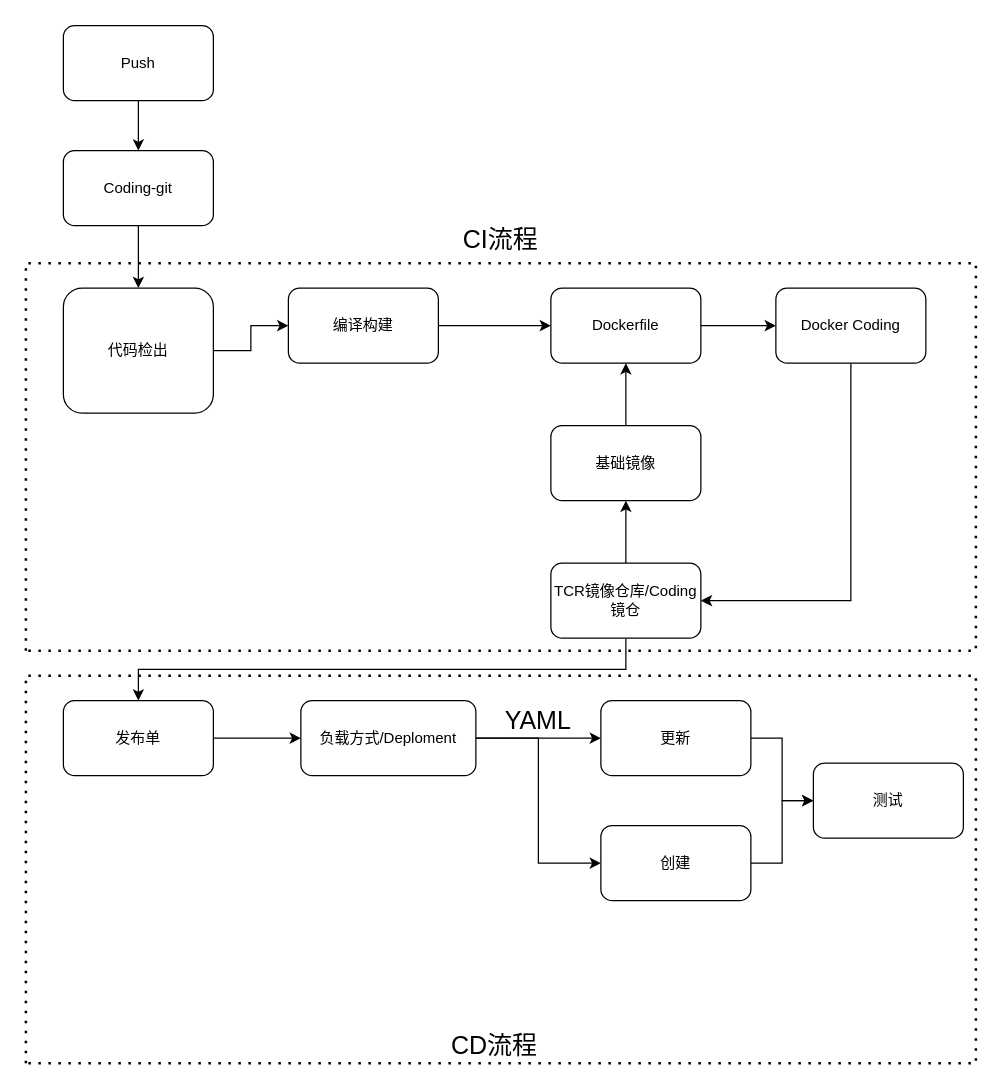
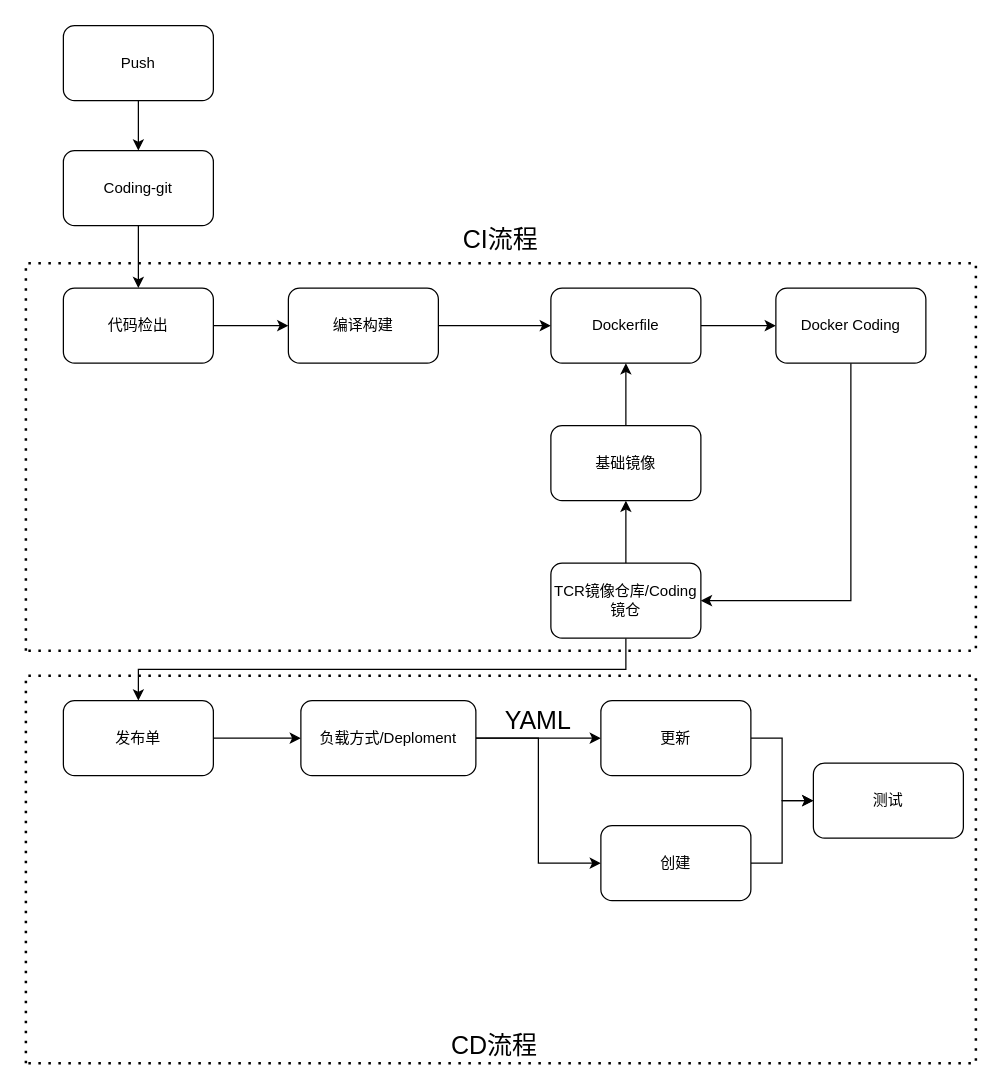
  <mxCell id="0" />
  <mxCell id="1" parent="0" />
  <mxCell id="2" style="edgeStyle=orthogonalEdgeStyle;rounded=0;orthogonalLoop=1;jettySize=auto;html=1;exitX=0.5;exitY=1;exitDx=0;exitDy=0;entryX=0.5;entryY=0;entryDx=0;entryDy=0;" edge="1" parent="1" source="3" target="7"><mxGeometry relative="1" as="geometry" /></mxCell>
  <mxCell id="3" value="Coding-git" style="rounded=1;whiteSpace=wrap;html=1;" vertex="1" parent="1"><mxGeometry x="50" y="120" width="120" height="60" as="geometry" /></mxCell>
  <mxCell id="4" style="edgeStyle=orthogonalEdgeStyle;rounded=0;orthogonalLoop=1;jettySize=auto;html=1;exitX=0.5;exitY=1;exitDx=0;exitDy=0;entryX=0.5;entryY=0;entryDx=0;entryDy=0;" edge="1" parent="1" source="5" target="3"><mxGeometry relative="1" as="geometry" /></mxCell>
  <mxCell id="5" value="Push" style="rounded=1;whiteSpace=wrap;html=1;" vertex="1" parent="1"><mxGeometry x="50" y="20" width="120" height="60" as="geometry" /></mxCell>
  <mxCell id="6" style="edgeStyle=orthogonalEdgeStyle;rounded=0;orthogonalLoop=1;jettySize=auto;html=1;exitX=1;exitY=0.5;exitDx=0;exitDy=0;entryX=0;entryY=0.5;entryDx=0;entryDy=0;" edge="1" parent="1" source="7" target="9"><mxGeometry relative="1" as="geometry" /></mxCell>
- <mxCell id="7" value="代码检出" style="rounded=1;whiteSpace=wrap;html=1;" vertex="1" parent="1"><mxGeometry x="50" y="230" width="120" height="100" as="geometry" /></mxCell>
+ <mxCell id="7" value="代码检出" style="rounded=1;whiteSpace=wrap;html=1;" vertex="1" parent="1"><mxGeometry x="50" y="230" width="120" height="60" as="geometry" /></mxCell>
  <mxCell id="8" style="edgeStyle=orthogonalEdgeStyle;rounded=0;orthogonalLoop=1;jettySize=auto;html=1;exitX=1;exitY=0.5;exitDx=0;exitDy=0;entryX=0;entryY=0.5;entryDx=0;entryDy=0;" edge="1" parent="1" source="9" target="11"><mxGeometry relative="1" as="geometry" /></mxCell>
  <mxCell id="9" value="编译构建" style="rounded=1;whiteSpace=wrap;html=1;" vertex="1" parent="1"><mxGeometry x="230" y="230" width="120" height="60" as="geometry" /></mxCell>
  <mxCell id="10" style="edgeStyle=orthogonalEdgeStyle;rounded=0;orthogonalLoop=1;jettySize=auto;html=1;exitX=1;exitY=0.5;exitDx=0;exitDy=0;entryX=0;entryY=0.5;entryDx=0;entryDy=0;" edge="1" parent="1" source="11" target="13"><mxGeometry relative="1" as="geometry" /></mxCell>
  <mxCell id="11" value="Dockerfile" style="rounded=1;whiteSpace=wrap;html=1;" vertex="1" parent="1"><mxGeometry x="440" y="230" width="120" height="60" as="geometry" /></mxCell>
  <mxCell id="12" style="edgeStyle=orthogonalEdgeStyle;rounded=0;orthogonalLoop=1;jettySize=auto;html=1;exitX=0.5;exitY=1;exitDx=0;exitDy=0;entryX=1;entryY=0.5;entryDx=0;entryDy=0;" edge="1" parent="1" source="13" target="18"><mxGeometry relative="1" as="geometry" /></mxCell>
  <mxCell id="13" value="Docker Coding" style="rounded=1;whiteSpace=wrap;html=1;" vertex="1" parent="1"><mxGeometry x="620" y="230" width="120" height="60" as="geometry" /></mxCell>
  <mxCell id="14" style="edgeStyle=orthogonalEdgeStyle;rounded=0;orthogonalLoop=1;jettySize=auto;html=1;exitX=0.5;exitY=0;exitDx=0;exitDy=0;" edge="1" parent="1" source="15" target="11"><mxGeometry relative="1" as="geometry" /></mxCell>
  <mxCell id="15" value="基础镜像" style="rounded=1;whiteSpace=wrap;html=1;" vertex="1" parent="1"><mxGeometry x="440" y="340" width="120" height="60" as="geometry" /></mxCell>
  <mxCell id="16" style="edgeStyle=orthogonalEdgeStyle;rounded=0;orthogonalLoop=1;jettySize=auto;html=1;exitX=0.5;exitY=0;exitDx=0;exitDy=0;entryX=0.5;entryY=1;entryDx=0;entryDy=0;" edge="1" parent="1" source="18" target="15"><mxGeometry relative="1" as="geometry" /></mxCell>
  <mxCell id="17" style="edgeStyle=orthogonalEdgeStyle;rounded=0;orthogonalLoop=1;jettySize=auto;html=1;exitX=0.5;exitY=1;exitDx=0;exitDy=0;entryX=0.5;entryY=0;entryDx=0;entryDy=0;fontSize=20;" edge="1" parent="1" source="18" target="22"><mxGeometry relative="1" as="geometry" /></mxCell>
  <mxCell id="18" value="TCR镜像仓库/Coding镜仓" style="rounded=1;whiteSpace=wrap;html=1;" vertex="1" parent="1"><mxGeometry x="440" y="450" width="120" height="60" as="geometry" /></mxCell>
  <mxCell id="19" value="" style="endArrow=none;dashed=1;html=1;dashPattern=1 3;strokeWidth=2;rounded=0;" edge="1" parent="1"><mxGeometry width="50" height="50" relative="1" as="geometry"><mxPoint x="20" y="520" as="sourcePoint" /><mxPoint x="20" y="520" as="targetPoint" /><Array as="points"><mxPoint x="20" y="210" /><mxPoint x="780" y="210" /><mxPoint x="780" y="520" /></Array></mxGeometry></mxCell>
  <mxCell id="20" value="&lt;font style=&quot;font-size: 20px&quot;&gt;CI流程&lt;/font&gt;" style="text;html=1;strokeColor=none;fillColor=none;align=center;verticalAlign=middle;whiteSpace=wrap;rounded=0;" vertex="1" parent="1"><mxGeometry x="330" y="160" width="140" height="60" as="geometry" /></mxCell>
  <mxCell id="21" style="edgeStyle=orthogonalEdgeStyle;rounded=0;orthogonalLoop=1;jettySize=auto;html=1;exitX=1;exitY=0.5;exitDx=0;exitDy=0;entryX=0;entryY=0.5;entryDx=0;entryDy=0;fontSize=20;" edge="1" parent="1" source="22" target="25"><mxGeometry relative="1" as="geometry" /></mxCell>
  <mxCell id="22" value="发布单" style="rounded=1;whiteSpace=wrap;html=1;" vertex="1" parent="1"><mxGeometry x="50" y="560" width="120" height="60" as="geometry" /></mxCell>
  <mxCell id="23" style="edgeStyle=orthogonalEdgeStyle;rounded=0;orthogonalLoop=1;jettySize=auto;html=1;exitX=1;exitY=0.5;exitDx=0;exitDy=0;fontSize=20;" edge="1" parent="1" source="25" target="27"><mxGeometry relative="1" as="geometry" /></mxCell>
  <mxCell id="24" style="edgeStyle=orthogonalEdgeStyle;rounded=0;orthogonalLoop=1;jettySize=auto;html=1;exitX=1;exitY=0.5;exitDx=0;exitDy=0;entryX=0;entryY=0.5;entryDx=0;entryDy=0;fontSize=20;" edge="1" parent="1" source="25" target="29"><mxGeometry relative="1" as="geometry" /></mxCell>
  <mxCell id="25" value="负载方式/Deploment" style="rounded=1;whiteSpace=wrap;html=1;" vertex="1" parent="1"><mxGeometry x="240" y="560" width="140" height="60" as="geometry" /></mxCell>
  <mxCell id="26" style="edgeStyle=orthogonalEdgeStyle;rounded=0;orthogonalLoop=1;jettySize=auto;html=1;exitX=1;exitY=0.5;exitDx=0;exitDy=0;entryX=0;entryY=0.5;entryDx=0;entryDy=0;fontSize=20;" edge="1" parent="1" source="27" target="31"><mxGeometry relative="1" as="geometry" /></mxCell>
  <mxCell id="27" value="更新" style="rounded=1;whiteSpace=wrap;html=1;" vertex="1" parent="1"><mxGeometry x="480" y="560" width="120" height="60" as="geometry" /></mxCell>
  <mxCell id="28" style="edgeStyle=orthogonalEdgeStyle;rounded=0;orthogonalLoop=1;jettySize=auto;html=1;exitX=1;exitY=0.5;exitDx=0;exitDy=0;entryX=0;entryY=0.5;entryDx=0;entryDy=0;fontSize=20;" edge="1" parent="1" source="29" target="31"><mxGeometry relative="1" as="geometry" /></mxCell>
  <mxCell id="29" value="创建" style="rounded=1;whiteSpace=wrap;html=1;" vertex="1" parent="1"><mxGeometry x="480" y="660" width="120" height="60" as="geometry" /></mxCell>
  <mxCell id="30" value="YAML" style="text;html=1;strokeColor=none;fillColor=none;align=center;verticalAlign=middle;whiteSpace=wrap;rounded=0;fontSize=20;" vertex="1" parent="1"><mxGeometry x="400" y="560" width="60" height="30" as="geometry" /></mxCell>
  <mxCell id="31" value="测试" style="rounded=1;whiteSpace=wrap;html=1;" vertex="1" parent="1"><mxGeometry x="650" y="610" width="120" height="60" as="geometry" /></mxCell>
  <mxCell id="32" value="" style="endArrow=none;dashed=1;html=1;dashPattern=1 3;strokeWidth=2;rounded=0;" edge="1" parent="1"><mxGeometry width="50" height="50" relative="1" as="geometry"><mxPoint x="20" y="850" as="sourcePoint" /><mxPoint x="20" y="850" as="targetPoint" /><Array as="points"><mxPoint x="20" y="540" /><mxPoint x="780" y="540" /><mxPoint x="780" y="850" /></Array></mxGeometry></mxCell>
  <mxCell id="33" value="CD流程" style="text;html=1;strokeColor=none;fillColor=none;align=center;verticalAlign=middle;whiteSpace=wrap;rounded=0;fontSize=20;" vertex="1" parent="1"><mxGeometry x="350" y="820" width="90" height="30" as="geometry" /></mxCell>
